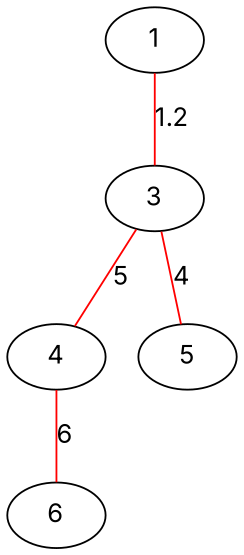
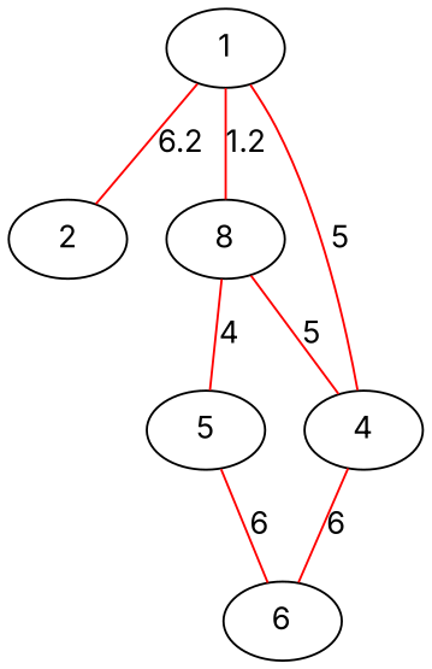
  digraph {
    fontname=Inter
    node [fontname=Inter]
    edge [color=red dir=none fontname=Inter]
    1
-   3
+   2
+   3 [label=8]
    4
    5
    6
+   1 -> 2 [label=6.2]
    1 -> 3 [label=1.2]
+   1 -> 4 [label=5]
    3 -> 4 [label=5]
    3 -> 5 [label=4]
    4 -> 6 [label=6]
+   5 -> 6 [label=6]
  }
